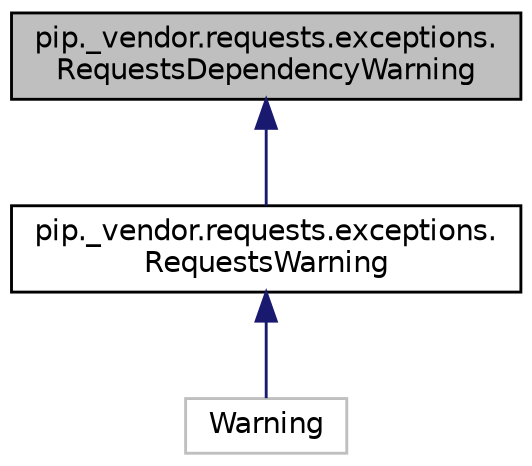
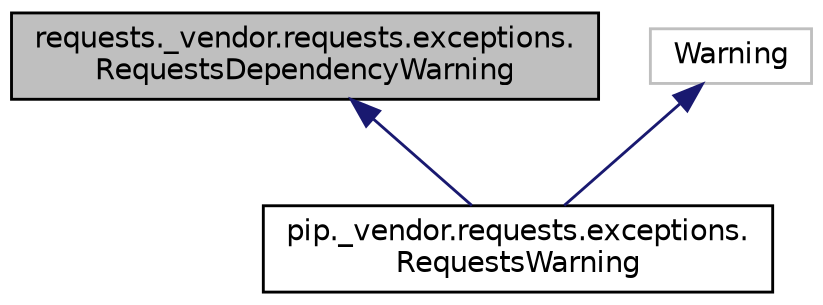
  digraph {
    node [color=black fillcolor=white fontname=Helvetica fontsize=10 shape=record style=filled]
    edge [color=midnightblue dir=back fontname=Helvetica fontsize=10 labelfontname=Helvetica labelfontsize=10 style=solid]
-   n1 [fillcolor=grey75 fontcolor=black height=0.2 label="pip._vendor.requests.exceptions.\lRequestsDependencyWarning" width=0.4]
+   n1 [fillcolor=grey75 fontcolor=black height=0.2 label="requests._vendor.requests.exceptions.\lRequestsDependencyWarning" width=0.4]
    n2 [height=0.2 label="pip._vendor.requests.exceptions.\lRequestsWarning" width=0.4]
    n3 [color=grey75 height=0.2 label=Warning width=0.4]
    n1 -> n2
-   n2 -> n3
+   n3 -> n2
  }
